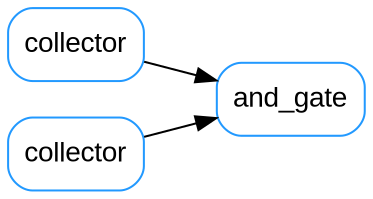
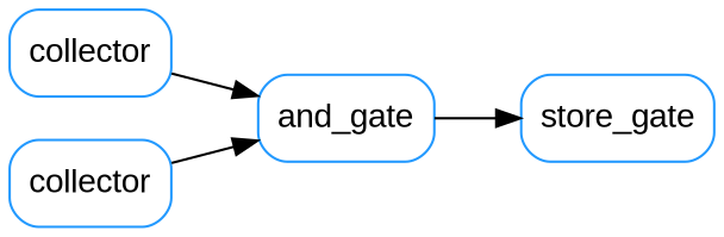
  digraph {
    fontsize=12
    rankdir=LR
    node [color="#2299FF" fontcolor="#DDD" fontname=Arial shape=box style=rounded]
    n1 [label=collector]
    n2 [label=and_gate]
    n3 [label=collector]
+   n4 [label=store_gate]
    n1 -> n2
+   n2 -> n4
    n3 -> n2
  }
